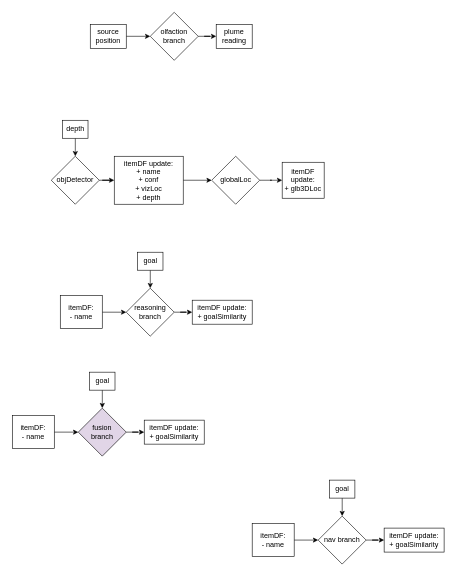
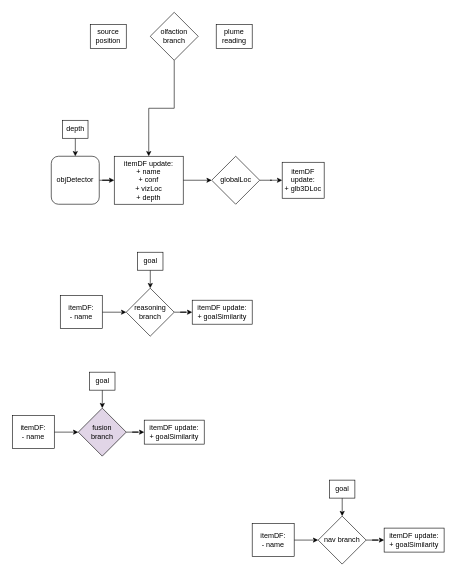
  <mxCell id="0" />
  <mxCell id="1" parent="0" />
- <mxCell id="2" style="edgeStyle=orthogonalEdgeStyle;rounded=0;orthogonalLoop=1;jettySize=auto;html=1;entryX=0;entryY=0.5;entryDx=0;entryDy=0;" edge="1" parent="1" source="3" target="6"><mxGeometry relative="1" as="geometry" /></mxCell>
+ <mxCell id="2" style="edgeStyle=orthogonalEdgeStyle;rounded=0;orthogonalLoop=1;jettySize=auto;html=1;" edge="1" parent="1" source="3" target="10"><mxGeometry relative="1" as="geometry" /></mxCell>
  <mxCell id="3" value="olfaction&lt;div&gt;branch&lt;/div&gt;" style="rhombus;whiteSpace=wrap;html=1;" vertex="1" parent="1"><mxGeometry x="250" y="20" width="80" height="80" as="geometry" /></mxCell>
- <mxCell id="4" style="edgeStyle=orthogonalEdgeStyle;rounded=0;orthogonalLoop=1;jettySize=auto;html=1;entryX=0;entryY=0.5;entryDx=0;entryDy=0;" edge="1" parent="1" source="5" target="3"><mxGeometry relative="1" as="geometry" /></mxCell>
  <mxCell id="5" value="source position" style="rounded=0;whiteSpace=wrap;html=1;" vertex="1" parent="1"><mxGeometry x="150" y="40" width="60" height="40" as="geometry" /></mxCell>
  <mxCell id="6" value="plume reading" style="rounded=0;whiteSpace=wrap;html=1;" vertex="1" parent="1"><mxGeometry x="360" y="40" width="60" height="40" as="geometry" /></mxCell>
  <mxCell id="7" style="edgeStyle=orthogonalEdgeStyle;rounded=0;orthogonalLoop=1;jettySize=auto;html=1;entryX=0;entryY=0.5;entryDx=0;entryDy=0;" edge="1" source="8" target="10" parent="1"><mxGeometry relative="1" as="geometry" /></mxCell>
- <mxCell id="8" value="objDetector" style="rhombus;whiteSpace=wrap;html=1;" vertex="1" parent="1"><mxGeometry x="85" y="260" width="80" height="80" as="geometry" /></mxCell>
+ <mxCell id="8" value="objDetector" style="whiteSpace=wrap;html=1;rounded=1;" vertex="1" parent="1"><mxGeometry x="85" y="260" width="80" height="80" as="geometry" /></mxCell>
  <mxCell id="9" style="edgeStyle=orthogonalEdgeStyle;rounded=0;orthogonalLoop=1;jettySize=auto;html=1;entryX=0;entryY=0.5;entryDx=0;entryDy=0;" edge="1" parent="1" source="10" target="12"><mxGeometry relative="1" as="geometry" /></mxCell>
  <mxCell id="10" value="itemDF update:&lt;div&gt;+ name&lt;/div&gt;&lt;div&gt;+ conf&lt;/div&gt;&lt;div&gt;+ vizLoc&lt;/div&gt;&lt;div&gt;+ depth&lt;/div&gt;" style="rounded=0;whiteSpace=wrap;html=1;" vertex="1" parent="1"><mxGeometry x="190" y="260" width="115" height="80" as="geometry" /></mxCell>
  <mxCell id="11" style="edgeStyle=orthogonalEdgeStyle;rounded=0;orthogonalLoop=1;jettySize=auto;html=1;" edge="1" parent="1" source="12" target="13"><mxGeometry relative="1" as="geometry" /></mxCell>
  <mxCell id="12" value="globalLoc" style="rhombus;whiteSpace=wrap;html=1;" vertex="1" parent="1"><mxGeometry x="352.5" y="260" width="80" height="80" as="geometry" /></mxCell>
  <mxCell id="13" value="itemDF update:&lt;div&gt;+ glb3DLoc&lt;/div&gt;" style="rounded=0;whiteSpace=wrap;html=1;" vertex="1" parent="1"><mxGeometry x="470" y="270" width="70" height="60" as="geometry" /></mxCell>
  <mxCell id="14" style="edgeStyle=orthogonalEdgeStyle;rounded=0;orthogonalLoop=1;jettySize=auto;html=1;" edge="1" parent="1" source="15" target="8"><mxGeometry relative="1" as="geometry" /></mxCell>
  <mxCell id="15" value="depth" style="rounded=0;whiteSpace=wrap;html=1;" vertex="1" parent="1"><mxGeometry x="103.75" y="200" width="42.5" height="30" as="geometry" /></mxCell>
  <mxCell id="16" style="edgeStyle=orthogonalEdgeStyle;rounded=0;orthogonalLoop=1;jettySize=auto;html=1;entryX=0;entryY=0.5;entryDx=0;entryDy=0;" edge="1" source="17" target="20" parent="1"><mxGeometry relative="1" as="geometry" /></mxCell>
  <mxCell id="17" value="reasoning branch" style="rhombus;whiteSpace=wrap;html=1;" vertex="1" parent="1"><mxGeometry x="210" y="480" width="80" height="80" as="geometry" /></mxCell>
  <mxCell id="18" style="edgeStyle=orthogonalEdgeStyle;rounded=0;orthogonalLoop=1;jettySize=auto;html=1;entryX=0;entryY=0.5;entryDx=0;entryDy=0;" edge="1" source="19" target="17" parent="1"><mxGeometry relative="1" as="geometry" /></mxCell>
  <mxCell id="19" value="itemDF:&lt;div&gt;- name&lt;/div&gt;" style="rounded=0;whiteSpace=wrap;html=1;" vertex="1" parent="1"><mxGeometry x="100" y="492.5" width="70" height="55" as="geometry" /></mxCell>
  <mxCell id="20" value="itemDF update:&lt;div&gt;+&amp;nbsp;goalSimilarity&lt;/div&gt;" style="rounded=0;whiteSpace=wrap;html=1;" vertex="1" parent="1"><mxGeometry x="320" y="500" width="100" height="40" as="geometry" /></mxCell>
  <mxCell id="21" style="edgeStyle=orthogonalEdgeStyle;rounded=0;orthogonalLoop=1;jettySize=auto;html=1;" edge="1" parent="1" source="22" target="17"><mxGeometry relative="1" as="geometry" /></mxCell>
  <mxCell id="22" value="goal" style="rounded=0;whiteSpace=wrap;html=1;" vertex="1" parent="1"><mxGeometry x="228.75" y="420" width="42.5" height="30" as="geometry" /></mxCell>
  <mxCell id="23" style="edgeStyle=orthogonalEdgeStyle;rounded=0;orthogonalLoop=1;jettySize=auto;html=1;entryX=0;entryY=0.5;entryDx=0;entryDy=0;" edge="1" source="24" target="27" parent="1"><mxGeometry relative="1" as="geometry" /></mxCell>
  <mxCell id="24" value="nav branch" style="rhombus;whiteSpace=wrap;html=1;" vertex="1" parent="1"><mxGeometry x="530" y="860" width="80" height="80" as="geometry" /></mxCell>
  <mxCell id="25" style="edgeStyle=orthogonalEdgeStyle;rounded=0;orthogonalLoop=1;jettySize=auto;html=1;entryX=0;entryY=0.5;entryDx=0;entryDy=0;" edge="1" source="26" target="24" parent="1"><mxGeometry relative="1" as="geometry" /></mxCell>
  <mxCell id="26" value="itemDF:&lt;div&gt;- name&lt;/div&gt;" style="rounded=0;whiteSpace=wrap;html=1;" vertex="1" parent="1"><mxGeometry x="420" y="872.5" width="70" height="55" as="geometry" /></mxCell>
  <mxCell id="27" value="itemDF update:&lt;div&gt;+&amp;nbsp;goalSimilarity&lt;/div&gt;" style="rounded=0;whiteSpace=wrap;html=1;" vertex="1" parent="1"><mxGeometry x="640" y="880" width="100" height="40" as="geometry" /></mxCell>
  <mxCell id="28" style="edgeStyle=orthogonalEdgeStyle;rounded=0;orthogonalLoop=1;jettySize=auto;html=1;" edge="1" source="29" target="24" parent="1"><mxGeometry relative="1" as="geometry" /></mxCell>
  <mxCell id="29" value="goal" style="rounded=0;whiteSpace=wrap;html=1;" vertex="1" parent="1"><mxGeometry x="548.75" y="800" width="42.5" height="30" as="geometry" /></mxCell>
  <mxCell id="30" style="edgeStyle=orthogonalEdgeStyle;rounded=0;orthogonalLoop=1;jettySize=auto;html=1;entryX=0;entryY=0.5;entryDx=0;entryDy=0;" edge="1" source="31" target="34" parent="1"><mxGeometry relative="1" as="geometry" /></mxCell>
  <mxCell id="31" value="fusion&lt;div&gt;branch&lt;/div&gt;" style="rhombus;whiteSpace=wrap;html=1;fillColor=#e1d5e7;" vertex="1" parent="1"><mxGeometry x="130" y="680" width="80" height="80" as="geometry" /></mxCell>
  <mxCell id="32" style="edgeStyle=orthogonalEdgeStyle;rounded=0;orthogonalLoop=1;jettySize=auto;html=1;entryX=0;entryY=0.5;entryDx=0;entryDy=0;" edge="1" source="33" target="31" parent="1"><mxGeometry relative="1" as="geometry" /></mxCell>
  <mxCell id="33" value="itemDF:&lt;div&gt;- name&lt;/div&gt;" style="rounded=0;whiteSpace=wrap;html=1;" vertex="1" parent="1"><mxGeometry x="20" y="692.5" width="70" height="55" as="geometry" /></mxCell>
  <mxCell id="34" value="itemDF update:&lt;div&gt;+&amp;nbsp;goalSimilarity&lt;/div&gt;" style="rounded=0;whiteSpace=wrap;html=1;" vertex="1" parent="1"><mxGeometry x="240" y="700" width="100" height="40" as="geometry" /></mxCell>
  <mxCell id="35" style="edgeStyle=orthogonalEdgeStyle;rounded=0;orthogonalLoop=1;jettySize=auto;html=1;" edge="1" source="36" target="31" parent="1"><mxGeometry relative="1" as="geometry" /></mxCell>
  <mxCell id="36" value="goal" style="rounded=0;whiteSpace=wrap;html=1;" vertex="1" parent="1"><mxGeometry x="148.75" y="620" width="42.5" height="30" as="geometry" /></mxCell>
